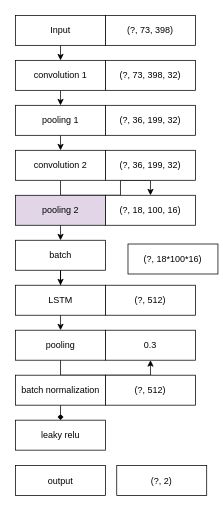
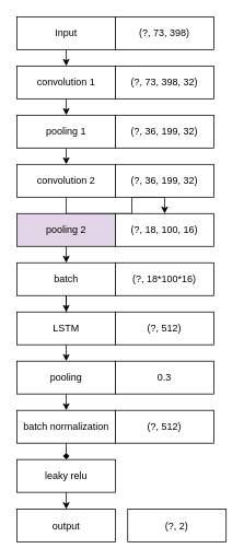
  <mxCell id="0" />
  <mxCell id="1" parent="0" />
  <mxCell id="2" style="edgeStyle=orthogonalEdgeStyle;rounded=0;orthogonalLoop=1;jettySize=auto;html=1;exitX=0.5;exitY=1;exitDx=0;exitDy=0;entryX=0.5;entryY=0;entryDx=0;entryDy=0;" parent="1" source="3" target="5" edge="1"><mxGeometry relative="1" as="geometry" /></mxCell>
  <mxCell id="3" value="convolution 1" style="rounded=0;whiteSpace=wrap;html=1;" parent="1" vertex="1"><mxGeometry x="20" y="80" width="120" height="40" as="geometry" /></mxCell>
  <mxCell id="4" style="edgeStyle=orthogonalEdgeStyle;rounded=0;orthogonalLoop=1;jettySize=auto;html=1;exitX=0.5;exitY=1;exitDx=0;exitDy=0;entryX=0.5;entryY=0;entryDx=0;entryDy=0;" parent="1" source="5" target="7" edge="1"><mxGeometry relative="1" as="geometry" /></mxCell>
  <mxCell id="5" value="pooling 1" style="rounded=0;whiteSpace=wrap;html=1;" parent="1" vertex="1"><mxGeometry x="20" y="140" width="120" height="40" as="geometry" /></mxCell>
  <mxCell id="6" style="edgeStyle=orthogonalEdgeStyle;rounded=0;orthogonalLoop=1;jettySize=auto;html=1;exitX=0.5;exitY=1;exitDx=0;exitDy=0;" parent="1" source="7" target="27" edge="1"><mxGeometry relative="1" as="geometry" /></mxCell>
  <mxCell id="7" value="convolution 2" style="rounded=0;whiteSpace=wrap;html=1;" parent="1" vertex="1"><mxGeometry x="20" y="200" width="120" height="40" as="geometry" /></mxCell>
  <mxCell id="8" style="edgeStyle=orthogonalEdgeStyle;rounded=0;orthogonalLoop=1;jettySize=auto;html=1;exitX=0.5;exitY=1;exitDx=0;exitDy=0;entryX=0.5;entryY=0;entryDx=0;entryDy=0;" parent="1" source="9" target="11" edge="1"><mxGeometry relative="1" as="geometry" /></mxCell>
  <mxCell id="9" value="pooling 2" style="rounded=0;whiteSpace=wrap;html=1;fillColor=#e1d5e7;" parent="1" vertex="1"><mxGeometry x="20" y="260" width="120" height="40" as="geometry" /></mxCell>
  <mxCell id="10" style="edgeStyle=orthogonalEdgeStyle;rounded=0;orthogonalLoop=1;jettySize=auto;html=1;exitX=0.5;exitY=1;exitDx=0;exitDy=0;" parent="1" source="11" target="13" edge="1"><mxGeometry relative="1" as="geometry" /></mxCell>
  <mxCell id="11" value="batch" style="rounded=0;whiteSpace=wrap;html=1;" parent="1" vertex="1"><mxGeometry x="20" y="320" width="120" height="40" as="geometry" /></mxCell>
  <mxCell id="12" style="edgeStyle=orthogonalEdgeStyle;rounded=0;orthogonalLoop=1;jettySize=auto;html=1;exitX=0.5;exitY=1;exitDx=0;exitDy=0;entryX=0.5;entryY=0;entryDx=0;entryDy=0;" parent="1" source="13" target="15" edge="1"><mxGeometry relative="1" as="geometry" /></mxCell>
  <mxCell id="13" value="LSTM" style="rounded=0;whiteSpace=wrap;html=1;" parent="1" vertex="1"><mxGeometry x="20" y="380" width="120" height="40" as="geometry" /></mxCell>
- <mxCell id="14" style="edgeStyle=orthogonalEdgeStyle;rounded=0;orthogonalLoop=1;jettySize=auto;html=1;exitX=0.5;exitY=1;exitDx=0;exitDy=0;" parent="1" source="15" target="30" edge="1"><mxGeometry relative="1" as="geometry" /></mxCell>
+ <mxCell id="14" style="edgeStyle=orthogonalEdgeStyle;rounded=0;orthogonalLoop=1;jettySize=auto;html=1;exitX=0.5;exitY=1;exitDx=0;exitDy=0;entryX=0.5;entryY=0;entryDx=0;entryDy=0;" parent="1" source="15" target="17" edge="1"><mxGeometry relative="1" as="geometry" /></mxCell>
  <mxCell id="15" value="pooling" style="rounded=0;whiteSpace=wrap;html=1;" parent="1" vertex="1"><mxGeometry x="20" y="440" width="120" height="40" as="geometry" /></mxCell>
  <mxCell id="16" style="edgeStyle=orthogonalEdgeStyle;rounded=0;orthogonalLoop=1;jettySize=auto;html=1;exitX=0.5;exitY=1;exitDx=0;exitDy=0;entryX=0.5;entryY=0;entryDx=0;entryDy=0;endArrow=diamond;" parent="1" source="17" target="19" edge="1"><mxGeometry relative="1" as="geometry" /></mxCell>
  <mxCell id="17" value="batch normalization" style="rounded=0;whiteSpace=wrap;html=1;" parent="1" vertex="1"><mxGeometry x="20" y="500" width="120" height="40" as="geometry" /></mxCell>
+ <mxCell id="18" style="edgeStyle=orthogonalEdgeStyle;rounded=0;orthogonalLoop=1;jettySize=auto;html=1;exitX=0.5;exitY=1;exitDx=0;exitDy=0;entryX=0.5;entryY=0;entryDx=0;entryDy=0;" parent="1" source="19" target="20" edge="1"><mxGeometry relative="1" as="geometry" /></mxCell>
  <mxCell id="19" value="leaky relu" style="rounded=0;whiteSpace=wrap;html=1;" parent="1" vertex="1"><mxGeometry x="20" y="560" width="120" height="40" as="geometry" /></mxCell>
  <mxCell id="20" value="output" style="rounded=0;whiteSpace=wrap;html=1;" parent="1" vertex="1"><mxGeometry x="20" y="620.5" width="120" height="40" as="geometry" /></mxCell>
  <mxCell id="21" value="(?, 73, 398, 32)" style="rounded=0;whiteSpace=wrap;html=1;" vertex="1" parent="1"><mxGeometry x="140" y="80" width="120" height="40" as="geometry" /></mxCell>
  <mxCell id="22" value="(?, 36, 199, 32)" style="rounded=0;whiteSpace=wrap;html=1;" vertex="1" parent="1"><mxGeometry x="140" y="140" width="120" height="40" as="geometry" /></mxCell>
  <mxCell id="23" style="edgeStyle=orthogonalEdgeStyle;rounded=0;orthogonalLoop=1;jettySize=auto;html=1;exitX=0.5;exitY=1;exitDx=0;exitDy=0;entryX=0.5;entryY=0;entryDx=0;entryDy=0;" edge="1" parent="1" source="24" target="3"><mxGeometry relative="1" as="geometry" /></mxCell>
  <mxCell id="24" value="Input" style="rounded=0;whiteSpace=wrap;html=1;" vertex="1" parent="1"><mxGeometry x="20" y="20" width="120" height="40" as="geometry" /></mxCell>
  <mxCell id="25" value="(?, 73, 398)" style="rounded=0;whiteSpace=wrap;html=1;" vertex="1" parent="1"><mxGeometry x="140" y="20" width="120" height="40" as="geometry" /></mxCell>
  <mxCell id="26" value="(?, 36, 199, 32)" style="rounded=0;whiteSpace=wrap;html=1;" vertex="1" parent="1"><mxGeometry x="140" y="200" width="120" height="40" as="geometry" /></mxCell>
  <mxCell id="27" value="(?, 18, 100, 16)" style="rounded=0;whiteSpace=wrap;html=1;" vertex="1" parent="1"><mxGeometry x="140" y="260" width="120" height="40" as="geometry" /></mxCell>
- <mxCell id="28" value="(?, 18*100*16)" style="rounded=0;whiteSpace=wrap;html=1;" vertex="1" parent="1"><mxGeometry x="170" y="325" width="120" height="40" as="geometry" /></mxCell>
+ <mxCell id="28" value="(?, 18*100*16)" style="rounded=0;whiteSpace=wrap;html=1;" vertex="1" parent="1"><mxGeometry x="140" y="320" width="120" height="40" as="geometry" /></mxCell>
  <mxCell id="29" value="(?, 512)" style="rounded=0;whiteSpace=wrap;html=1;" vertex="1" parent="1"><mxGeometry x="140" y="380" width="120" height="40" as="geometry" /></mxCell>
  <mxCell id="30" value="0.3" style="rounded=0;whiteSpace=wrap;html=1;" vertex="1" parent="1"><mxGeometry x="140" y="440" width="120" height="40" as="geometry" /></mxCell>
  <mxCell id="31" value="(?, 512)" style="rounded=0;whiteSpace=wrap;html=1;" vertex="1" parent="1"><mxGeometry x="140" y="500" width="120" height="40" as="geometry" /></mxCell>
  <mxCell id="32" value="(?, 2)" style="rounded=0;whiteSpace=wrap;html=1;" vertex="1" parent="1"><mxGeometry x="155" y="620.5" width="120" height="40" as="geometry" /></mxCell>
